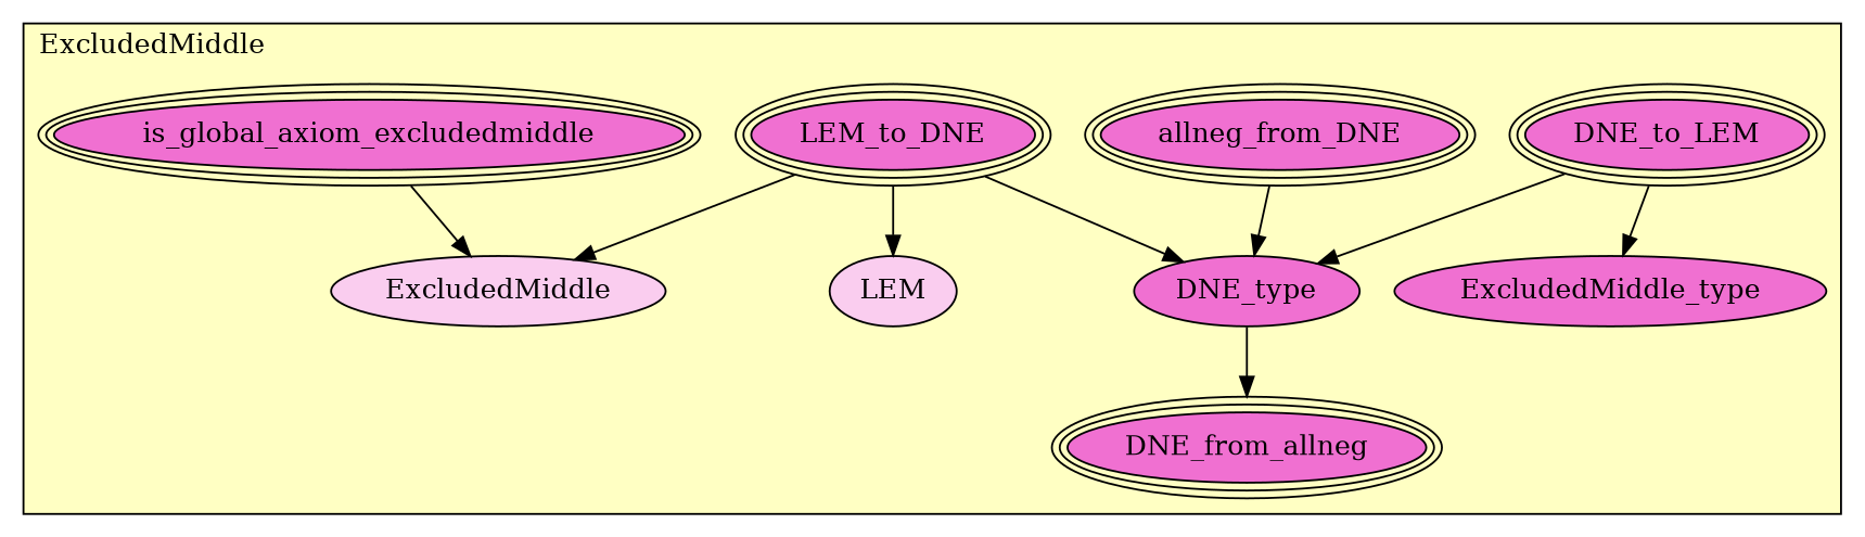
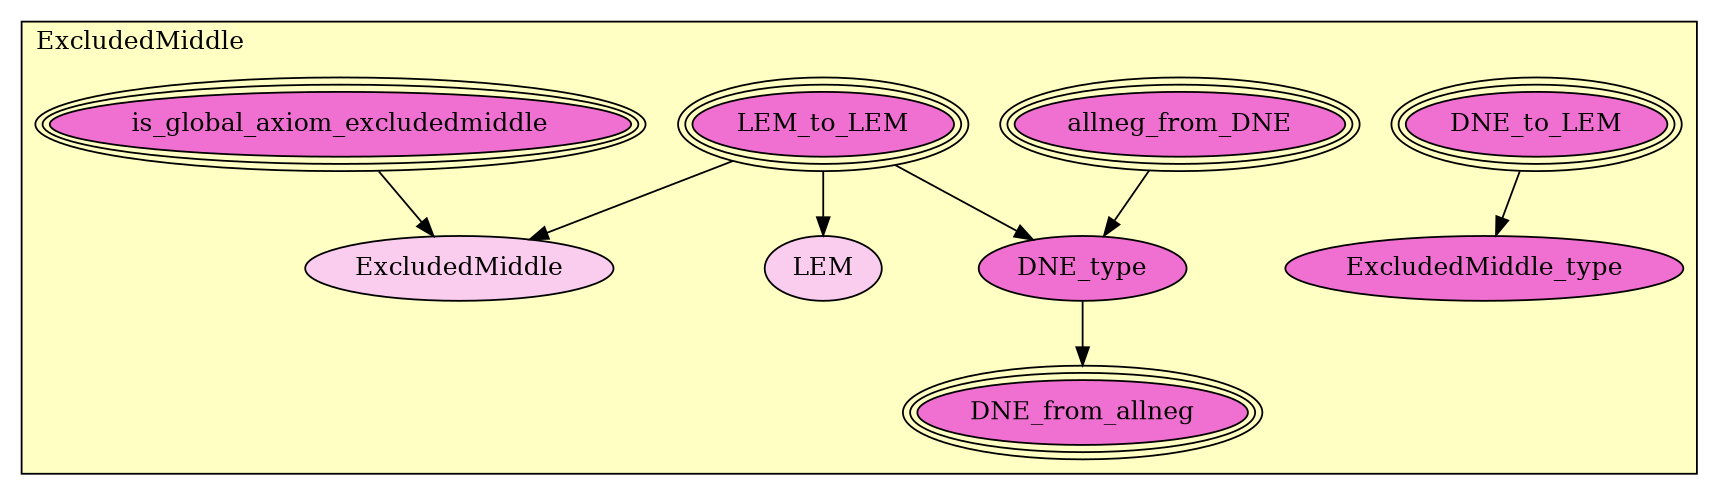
  digraph {
    node [fillcolor="#F070D1" peripheries=3 style=filled]
    n1 [label=DNE_from_allneg]
    n2 [label=allneg_from_DNE]
    n3 [label=DNE_to_LEM]
-   n4 [label=LEM_to_DNE]
+   n4 [label=LEM_to_LEM]
    n5 [label=DNE_type peripheries=""]
    n6 [label=ExcludedMiddle_type peripheries=""]
    n7 [fillcolor="#FACDEF" label=LEM peripheries=""]
    n8 [label=is_global_axiom_excludedmiddle]
    n9 [fillcolor="#FACDEF" label=ExcludedMiddle peripheries=""]
    subgraph cluster_1 {
      fillcolor="#FFFFC3"
      label=ExcludedMiddle
      labeljust=l
      style=filled
      n1
      n2
      n3
      n4
      n5
      n6
      n7
      n8
      n9
    }
    n2 -> n5
-   n3 -> n5
    n3 -> n6
    n4 -> n5
    n4 -> n7
    n4 -> n9
    n5 -> n1
    n8 -> n9
  }
